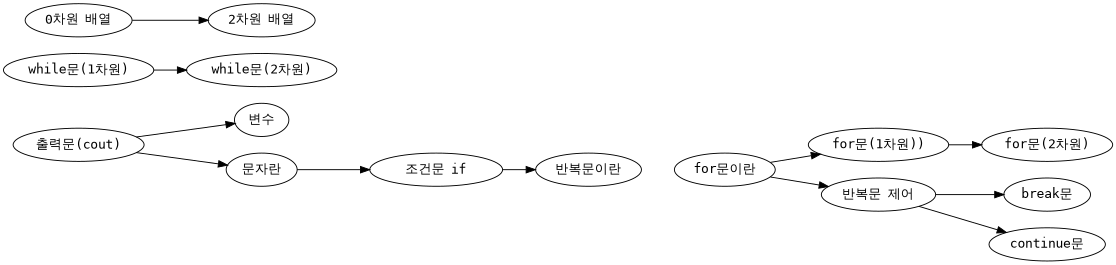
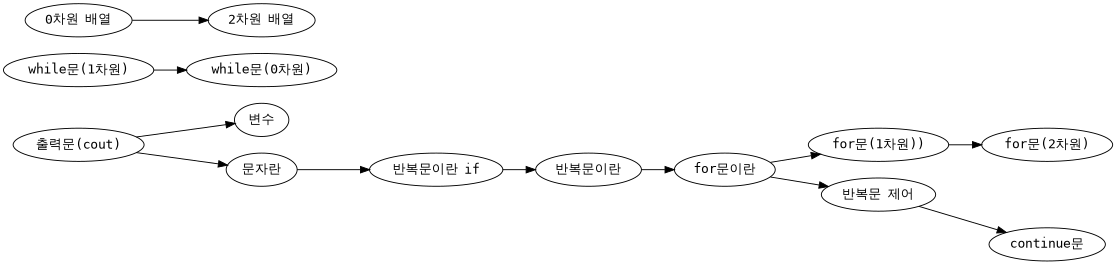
  digraph {
    fontname="DejaVu Sans Mono"
    rankdir=LR
    node [fontname="DejaVu Sans Mono"]
    edge [fontname="DejaVu Sans Mono"]
    n1 [label="변수"]
    n2 [label="문자란"]
-   n3 [label="조건문 if"]
+   n3 [label="반복문이란 if"]
    n4 [label="출력문(cout)"]
    n5 [label="반복문이란"]
    n6 [label="for문이란"]
    n7 [label="for문(1차원))"]
    n8 [label="반복문 제어"]
    n9 [label="for문(2차원)"]
-   n10 [label="break문"]
    n11 [label="continue문"]
    n12 [label="while문(1차원)"]
-   n13 [label="while문(2차원)"]
+   n13 [label="while문(0차원)"]
    n14 [label="0차원 배열"]
    n15 [label="2차원 배열"]
    n2 -> n3
    n3 -> n5
    n4 -> n1
    n4 -> n2
+   n5 -> n6
    n6 -> n7
    n6 -> n8
    n7 -> n9
-   n8 -> n10
    n8 -> n11
    n12 -> n13
    n14 -> n15
  }
